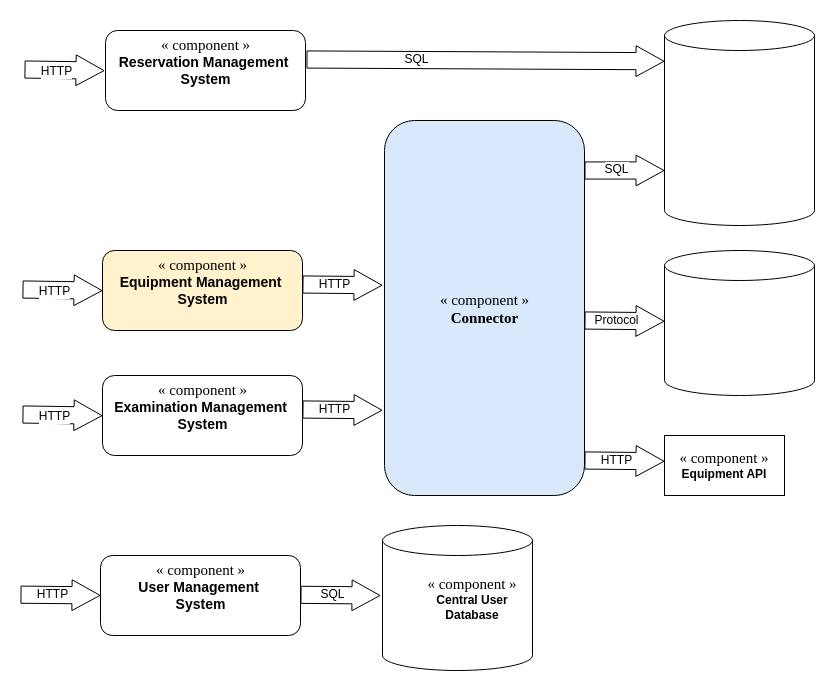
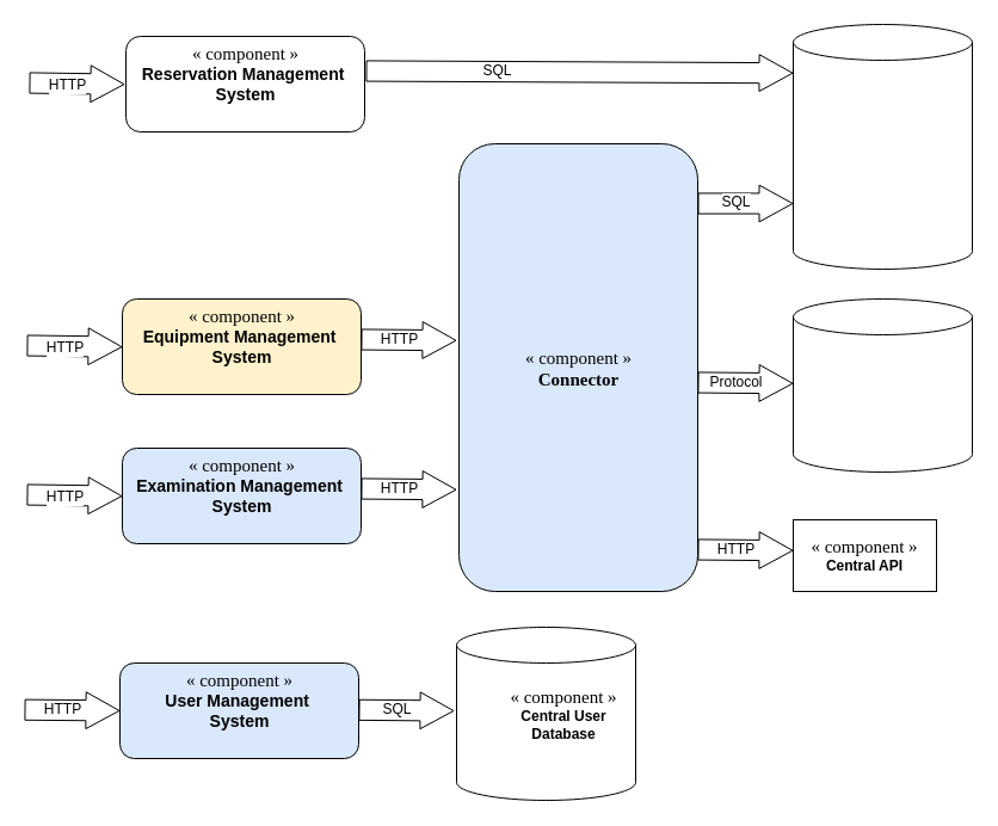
  <mxCell id="0" />
  <mxCell id="1" parent="0" />
- <mxCell id="2" value="&lt;font face=&quot;Garamond&quot;&gt;&lt;font style=&quot;font-size: 15px&quot;&gt;« &lt;font style=&quot;font-size: 15px&quot;&gt;component &lt;/font&gt;»&lt;/font&gt;&lt;br&gt;&lt;/font&gt;&lt;b style=&quot;font-size: 14px&quot;&gt;&lt;span&gt;Examination Management&amp;nbsp;&lt;/span&gt;&lt;br&gt;&lt;span&gt;System&lt;/span&gt;&lt;br&gt;&lt;br&gt;&lt;/b&gt;" style="html=1;dropTarget=0;fontSize=12;rounded=1;" parent="1" vertex="1"><mxGeometry x="102" y="375" width="200" height="80" as="geometry" /></mxCell>
- <mxCell id="3" value="&lt;font face=&quot;Garamond&quot;&gt;&lt;font style=&quot;font-size: 15px&quot;&gt;« &lt;font style=&quot;font-size: 15px&quot;&gt;component &lt;/font&gt;»&lt;/font&gt;&lt;br&gt;&lt;/font&gt;&lt;b style=&quot;font-size: 14px&quot;&gt;&lt;span&gt;User Management&amp;nbsp;&lt;/span&gt;&lt;br&gt;&lt;span&gt;System&lt;/span&gt;&lt;br&gt;&lt;br&gt;&lt;/b&gt;" style="html=1;dropTarget=0;fontSize=12;rounded=1;" parent="1" vertex="1"><mxGeometry x="100" y="555" width="200" height="80" as="geometry" /></mxCell>
+ <mxCell id="2" value="&lt;font face=&quot;Garamond&quot;&gt;&lt;font style=&quot;font-size: 15px&quot;&gt;« &lt;font style=&quot;font-size: 15px&quot;&gt;component &lt;/font&gt;»&lt;/font&gt;&lt;br&gt;&lt;/font&gt;&lt;b style=&quot;font-size: 14px&quot;&gt;&lt;span&gt;Examination Management&amp;nbsp;&lt;/span&gt;&lt;br&gt;&lt;span&gt;System&lt;/span&gt;&lt;br&gt;&lt;br&gt;&lt;/b&gt;" style="html=1;dropTarget=0;fontSize=12;rounded=1;fillColor=#dae8fc;" parent="1" vertex="1"><mxGeometry x="102" y="375" width="200" height="80" as="geometry" /></mxCell>
+ <mxCell id="3" value="&lt;font face=&quot;Garamond&quot;&gt;&lt;font style=&quot;font-size: 15px&quot;&gt;« &lt;font style=&quot;font-size: 15px&quot;&gt;component &lt;/font&gt;»&lt;/font&gt;&lt;br&gt;&lt;/font&gt;&lt;b style=&quot;font-size: 14px&quot;&gt;&lt;span&gt;User Management&amp;nbsp;&lt;/span&gt;&lt;br&gt;&lt;span&gt;System&lt;/span&gt;&lt;br&gt;&lt;br&gt;&lt;/b&gt;" style="html=1;dropTarget=0;fontSize=12;rounded=1;fillColor=#dae8fc;" parent="1" vertex="1"><mxGeometry x="100" y="555" width="200" height="80" as="geometry" /></mxCell>
  <mxCell id="4" style="edgeStyle=none;rounded=1;orthogonalLoop=1;jettySize=auto;html=1;exitX=0;exitY=0.25;exitDx=0;exitDy=0;endArrow=none;endFill=0;strokeWidth=1;fontSize=20;shape=flexArrow;startArrow=block;width=17.143;startSize=9;endSize=9;targetPerimeterSpacing=0;startWidth=12.653;fillColor=#ffffff;" parent="1" edge="1"><mxGeometry relative="1" as="geometry"><mxPoint x="22" y="414" as="targetPoint" /><mxPoint x="102" y="415.16" as="sourcePoint" /></mxGeometry></mxCell>
  <mxCell id="5" value="HTTP" style="edgeLabel;html=1;align=center;verticalAlign=middle;resizable=0;points=[];fontSize=12;" parent="4" vertex="1" connectable="0"><mxGeometry x="0.436" y="1" relative="1" as="geometry"><mxPoint x="8.58" y="-0.21" as="offset" /></mxGeometry></mxCell>
  <mxCell id="6" style="edgeStyle=none;rounded=1;orthogonalLoop=1;jettySize=auto;html=1;exitX=0;exitY=0.25;exitDx=0;exitDy=0;endArrow=none;endFill=0;strokeWidth=1;fontSize=20;shape=flexArrow;startArrow=block;width=17.143;startSize=9;endSize=9;targetPerimeterSpacing=0;startWidth=12.653;fillColor=#ffffff;" parent="1" edge="1"><mxGeometry relative="1" as="geometry"><mxPoint y="594.17" as="targetPoint" x="20" /><mxPoint x="100" y="594.92" as="sourcePoint" /></mxGeometry></mxCell>
  <mxCell id="7" value="HTTP" style="edgeLabel;html=1;align=center;verticalAlign=middle;resizable=0;points=[];fontSize=12;" parent="6" vertex="1" connectable="0"><mxGeometry x="0.436" y="1" relative="1" as="geometry"><mxPoint x="8.58" y="-2.21" as="offset" /></mxGeometry></mxCell>
  <mxCell id="8" value="" style="shape=cylinder3;whiteSpace=wrap;html=1;boundedLbl=1;backgroundOutline=1;size=15;fontSize=12;" parent="1" vertex="1"><mxGeometry x="664" width="150" height="205" as="geometry" y="20" /></mxCell>
  <mxCell id="9" value="" style="shape=cylinder3;whiteSpace=wrap;html=1;boundedLbl=1;backgroundOutline=1;size=15;fontSize=12;" parent="1" vertex="1"><mxGeometry x="382" y="525" width="150" height="145" as="geometry" /></mxCell>
  <mxCell id="10" value="&lt;span style=&quot;font-family: &amp;#34;garamond&amp;#34; ; font-size: 15px&quot;&gt;«&amp;nbsp;&lt;/span&gt;&lt;font style=&quot;font-family: &amp;#34;garamond&amp;#34; ; font-size: 15px&quot;&gt;component&amp;nbsp;&lt;/font&gt;&lt;span style=&quot;font-family: &amp;#34;garamond&amp;#34; ; font-size: 15px&quot;&gt;»&lt;/span&gt;&lt;br&gt;&lt;b&gt;Central User Database&lt;/b&gt;" style="text;html=1;strokeColor=none;fillColor=none;align=center;verticalAlign=middle;whiteSpace=wrap;rounded=0;fontSize=12;" parent="1" vertex="1"><mxGeometry x="452" y="587.5" width="40" height="20" as="geometry" /></mxCell>
  <mxCell id="11" style="edgeStyle=none;rounded=1;orthogonalLoop=1;jettySize=auto;html=1;exitX=0;exitY=0.25;exitDx=0;exitDy=0;endArrow=none;endFill=0;strokeWidth=1;fontSize=20;shape=flexArrow;startArrow=block;width=17.143;startSize=9;endSize=9;targetPerimeterSpacing=0;startWidth=12.653;fillColor=#ffffff;" parent="1" edge="1"><mxGeometry relative="1" as="geometry"><mxPoint x="302" y="409" as="targetPoint" /><mxPoint x="382" y="409.75" as="sourcePoint" /></mxGeometry></mxCell>
  <mxCell id="12" value="HTTP" style="edgeLabel;html=1;align=center;verticalAlign=middle;resizable=0;points=[];fontSize=12;" parent="11" vertex="1" connectable="0"><mxGeometry x="0.436" y="1" relative="1" as="geometry"><mxPoint x="8.58" y="-2.21" as="offset" /></mxGeometry></mxCell>
  <mxCell id="13" style="edgeStyle=none;rounded=1;orthogonalLoop=1;jettySize=auto;html=1;exitX=0;exitY=0.25;exitDx=0;exitDy=0;endArrow=none;endFill=0;strokeWidth=1;fontSize=20;shape=flexArrow;startArrow=block;width=17.143;startSize=9;endSize=9;targetPerimeterSpacing=0;startWidth=12.653;fillColor=#ffffff;" parent="1" edge="1"><mxGeometry relative="1" as="geometry"><mxPoint x="300" y="594.29" as="targetPoint" /><mxPoint x="380" y="595.04" as="sourcePoint" /></mxGeometry></mxCell>
  <mxCell id="14" value="SQL" style="edgeLabel;html=1;align=center;verticalAlign=middle;resizable=0;points=[];fontSize=12;" parent="13" vertex="1" connectable="0"><mxGeometry x="0.436" y="1" relative="1" as="geometry"><mxPoint x="8.58" y="-2.21" as="offset" /></mxGeometry></mxCell>
  <mxCell id="15" value="&lt;span style=&quot;font-family: &amp;#34;garamond&amp;#34; ; font-size: 15px&quot;&gt;«&amp;nbsp;&lt;/span&gt;&lt;font style=&quot;font-family: &amp;#34;garamond&amp;#34; ; font-size: 15px&quot;&gt;component&amp;nbsp;&lt;/font&gt;&lt;span style=&quot;font-family: &amp;#34;garamond&amp;#34; ; font-size: 15px&quot;&gt;»&lt;/span&gt;&lt;b&gt;&lt;font face=&quot;Garamond&quot;&gt;&lt;span style=&quot;font-size: 15px&quot;&gt;&lt;br&gt;Connector&lt;/span&gt;&lt;/font&gt;&lt;br&gt;&lt;/b&gt;" style="html=1;dropTarget=0;fontSize=12;rounded=1;fillColor=#dae8fc;" parent="1" vertex="1"><mxGeometry x="384" y="120" width="200" height="375" as="geometry" /></mxCell>
  <mxCell id="16" style="edgeStyle=none;rounded=1;orthogonalLoop=1;jettySize=auto;html=1;exitX=0;exitY=0.25;exitDx=0;exitDy=0;endArrow=none;endFill=0;strokeWidth=1;fontSize=20;shape=flexArrow;startArrow=block;width=17.143;startSize=9;endSize=9;targetPerimeterSpacing=0;startWidth=12.653;fillColor=#ffffff;" parent="1" edge="1"><mxGeometry relative="1" as="geometry"><mxPoint x="306" y="59" as="targetPoint" /><mxPoint x="664" y="60.75" as="sourcePoint" /></mxGeometry></mxCell>
  <mxCell id="17" value="SQL" style="edgeLabel;html=1;align=center;verticalAlign=middle;resizable=0;points=[];fontSize=12;" parent="16" vertex="1" connectable="0"><mxGeometry x="0.436" y="1" relative="1" as="geometry"><mxPoint x="8.58" y="-2.21" as="offset" /></mxGeometry></mxCell>
- <mxCell id="18" value="&lt;span style=&quot;font-family: &amp;#34;garamond&amp;#34; ; font-size: 15px&quot;&gt;«&amp;nbsp;&lt;/span&gt;&lt;font style=&quot;font-family: &amp;#34;garamond&amp;#34; ; font-size: 15px&quot;&gt;component&amp;nbsp;&lt;/font&gt;&lt;span style=&quot;font-family: &amp;#34;garamond&amp;#34; ; font-size: 15px&quot;&gt;»&lt;/span&gt;&lt;b&gt;&lt;br&gt;Equipment API&lt;/b&gt;" style="rounded=0;whiteSpace=wrap;html=1;" parent="1" vertex="1"><mxGeometry x="664" y="435" width="120" height="60" as="geometry" /></mxCell>
+ <mxCell id="18" value="&lt;span style=&quot;font-family: &amp;#34;garamond&amp;#34; ; font-size: 15px&quot;&gt;«&amp;nbsp;&lt;/span&gt;&lt;font style=&quot;font-family: &amp;#34;garamond&amp;#34; ; font-size: 15px&quot;&gt;component&amp;nbsp;&lt;/font&gt;&lt;span style=&quot;font-family: &amp;#34;garamond&amp;#34; ; font-size: 15px&quot;&gt;»&lt;/span&gt;&lt;b&gt;&lt;br&gt;Central API&lt;/b&gt;" style="rounded=0;whiteSpace=wrap;html=1;" parent="1" vertex="1"><mxGeometry x="664" y="435" width="120" height="60" as="geometry" /></mxCell>
  <mxCell id="19" style="edgeStyle=none;rounded=1;orthogonalLoop=1;jettySize=auto;html=1;exitX=0;exitY=0.25;exitDx=0;exitDy=0;endArrow=none;endFill=0;strokeWidth=1;fontSize=20;shape=flexArrow;startArrow=block;width=17.143;startSize=9;endSize=9;targetPerimeterSpacing=0;startWidth=12.653;fillColor=#ffffff;" parent="1" edge="1"><mxGeometry relative="1" as="geometry"><mxPoint x="584" y="460" as="targetPoint" /><mxPoint x="664" y="460.75" as="sourcePoint" /></mxGeometry></mxCell>
  <mxCell id="20" value="HTTP" style="edgeLabel;html=1;align=center;verticalAlign=middle;resizable=0;points=[];fontSize=12;" parent="19" vertex="1" connectable="0"><mxGeometry x="0.436" y="1" relative="1" as="geometry"><mxPoint x="8.58" y="-2.21" as="offset" /></mxGeometry></mxCell>
  <mxCell id="21" value="" style="shape=cylinder3;whiteSpace=wrap;html=1;boundedLbl=1;backgroundOutline=1;size=15;fontSize=12;" parent="1" vertex="1"><mxGeometry x="664" y="250" width="150" height="145" as="geometry" /></mxCell>
  <mxCell id="22" style="edgeStyle=none;rounded=1;orthogonalLoop=1;jettySize=auto;html=1;exitX=0;exitY=0.25;exitDx=0;exitDy=0;endArrow=none;endFill=0;strokeWidth=1;fontSize=20;shape=flexArrow;startArrow=block;width=17.143;startSize=9;endSize=9;targetPerimeterSpacing=0;startWidth=12.653;fillColor=#ffffff;" parent="1" edge="1"><mxGeometry relative="1" as="geometry"><mxPoint x="584" y="320" as="targetPoint" /><mxPoint x="664" y="320.75" as="sourcePoint" /></mxGeometry></mxCell>
  <mxCell id="23" value="Protocol" style="edgeLabel;html=1;align=center;verticalAlign=middle;resizable=0;points=[];fontSize=12;" parent="22" vertex="1" connectable="0"><mxGeometry x="0.436" y="1" relative="1" as="geometry"><mxPoint x="8.58" y="-2.21" as="offset" /></mxGeometry></mxCell>
  <mxCell id="24" value="&lt;font face=&quot;Garamond&quot;&gt;&lt;font style=&quot;font-size: 15px&quot;&gt;« &lt;font style=&quot;font-size: 15px&quot;&gt;component &lt;/font&gt;»&lt;/font&gt;&lt;br&gt;&lt;/font&gt;&lt;b style=&quot;font-size: 14px&quot;&gt;&lt;span&gt;Equipment Management&amp;nbsp;&lt;/span&gt;&lt;br&gt;&lt;span&gt;System&lt;/span&gt;&lt;br&gt;&lt;br&gt;&lt;/b&gt;" style="html=1;dropTarget=0;fontSize=12;rounded=1;fillColor=#fff2cc;" parent="1" vertex="1"><mxGeometry x="102" y="250" width="200" height="80" as="geometry" /></mxCell>
  <mxCell id="25" style="edgeStyle=none;rounded=1;orthogonalLoop=1;jettySize=auto;html=1;exitX=0;exitY=0.25;exitDx=0;exitDy=0;endArrow=none;endFill=0;strokeWidth=1;fontSize=20;shape=flexArrow;startArrow=block;width=17.143;startSize=9;endSize=9;targetPerimeterSpacing=0;startWidth=12.653;fillColor=#ffffff;" parent="1" edge="1"><mxGeometry relative="1" as="geometry"><mxPoint x="22" y="289" as="targetPoint" /><mxPoint x="102" y="290.16" as="sourcePoint" /></mxGeometry></mxCell>
  <mxCell id="26" value="HTTP" style="edgeLabel;html=1;align=center;verticalAlign=middle;resizable=0;points=[];fontSize=12;" parent="25" vertex="1" connectable="0"><mxGeometry x="0.436" y="1" relative="1" as="geometry"><mxPoint x="8.58" y="-0.21" as="offset" /></mxGeometry></mxCell>
  <mxCell id="27" style="edgeStyle=none;rounded=1;orthogonalLoop=1;jettySize=auto;html=1;exitX=0;exitY=0.25;exitDx=0;exitDy=0;endArrow=none;endFill=0;strokeWidth=1;fontSize=20;shape=flexArrow;startArrow=block;width=17.143;startSize=9;endSize=9;targetPerimeterSpacing=0;startWidth=12.653;fillColor=#ffffff;" parent="1" edge="1"><mxGeometry relative="1" as="geometry"><mxPoint x="302" y="284" as="targetPoint" /><mxPoint x="382" y="284.75" as="sourcePoint" /></mxGeometry></mxCell>
  <mxCell id="28" value="HTTP" style="edgeLabel;html=1;align=center;verticalAlign=middle;resizable=0;points=[];fontSize=12;" parent="27" vertex="1" connectable="0"><mxGeometry x="0.436" y="1" relative="1" as="geometry"><mxPoint x="8.58" y="-2.21" as="offset" /></mxGeometry></mxCell>
  <mxCell id="29" value="&lt;font face=&quot;Garamond&quot;&gt;&lt;font style=&quot;font-size: 15px&quot;&gt;« &lt;font style=&quot;font-size: 15px&quot;&gt;component &lt;/font&gt;»&lt;/font&gt;&lt;br&gt;&lt;/font&gt;&lt;b style=&quot;font-size: 14px&quot;&gt;&lt;span&gt;Reservation Management&amp;nbsp;&lt;/span&gt;&lt;br&gt;&lt;span&gt;System&lt;/span&gt;&lt;br&gt;&lt;br&gt;&lt;/b&gt;" style="html=1;dropTarget=0;fontSize=12;rounded=1;" parent="1" vertex="1"><mxGeometry x="105" y="30" width="200" height="80" as="geometry" /></mxCell>
  <mxCell id="30" style="edgeStyle=none;rounded=1;orthogonalLoop=1;jettySize=auto;html=1;exitX=0;exitY=0.25;exitDx=0;exitDy=0;endArrow=none;endFill=0;strokeWidth=1;fontSize=20;shape=flexArrow;startArrow=block;width=17.143;startSize=9;endSize=9;targetPerimeterSpacing=0;startWidth=12.653;fillColor=#ffffff;" parent="1" edge="1"><mxGeometry relative="1" as="geometry"><mxPoint x="24" y="69" as="targetPoint" /><mxPoint x="104" y="70.16" as="sourcePoint" /></mxGeometry></mxCell>
  <mxCell id="31" value="HTTP" style="edgeLabel;html=1;align=center;verticalAlign=middle;resizable=0;points=[];fontSize=12;" parent="30" vertex="1" connectable="0"><mxGeometry x="0.436" y="1" relative="1" as="geometry"><mxPoint x="8.58" y="-0.21" as="offset" /></mxGeometry></mxCell>
  <mxCell id="32" style="edgeStyle=none;rounded=1;orthogonalLoop=1;jettySize=auto;html=1;endArrow=none;endFill=0;strokeWidth=1;fontSize=20;shape=flexArrow;startArrow=block;width=17.143;startSize=9;endSize=9;targetPerimeterSpacing=0;startWidth=12.653;fillColor=#ffffff;" parent="1" edge="1"><mxGeometry relative="1" as="geometry"><mxPoint x="584" y="170" as="targetPoint" /><mxPoint x="664" y="170" as="sourcePoint" /></mxGeometry></mxCell>
  <mxCell id="33" value="SQL" style="edgeLabel;html=1;align=center;verticalAlign=middle;resizable=0;points=[];fontSize=12;" parent="32" vertex="1" connectable="0"><mxGeometry x="0.436" y="1" relative="1" as="geometry"><mxPoint x="8.58" y="-2.21" as="offset" /></mxGeometry></mxCell>
